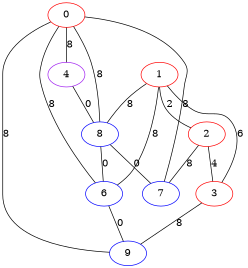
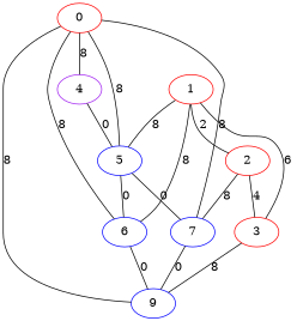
  graph {
    fontname="DejaVu Serif"
    node [color=red fontname="DejaVu Serif" weight=1]
    edge [fontname="DejaVu Serif"]
    4 [color=purple weight=4]
    0
-   5 [color=blue weight=3 label=8]
+   5 [color=blue weight=3]
    6 [color=blue weight=3]
    7 [color=blue weight=3]
    n6 [color=blue label=9 weight=3]
    1
    2
    3
    4 -- 5 [label=0]
    0 -- 4 [label=8]
    0 -- 5 [label=8]
    0 -- 6 [label=8]
    0 -- 7 [label=8]
    0 -- n6 [label=8]
    5 -- 6 [label=0]
    5 -- 7 [label=0]
    6 -- n6 [label=0]
+   7 -- n6 [label=0]
    1 -- 5 [label=8]
    1 -- 6 [label=8]
    1 -- 2 [label=2]
    1 -- 3 [label=6]
    2 -- 7 [label=8]
    2 -- 3 [label=4]
    3 -- n6 [label=8]
  }
